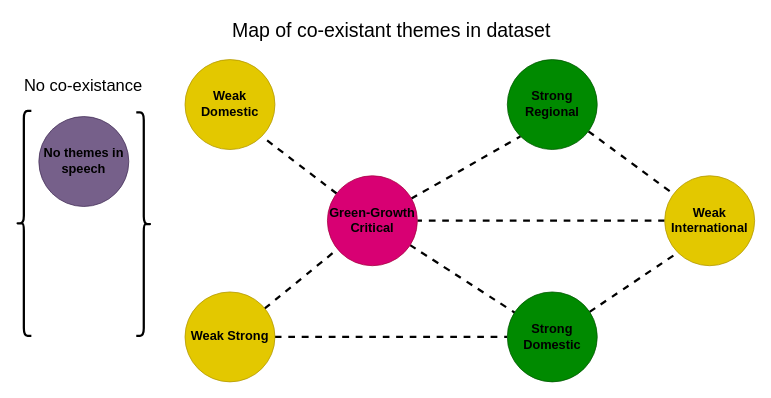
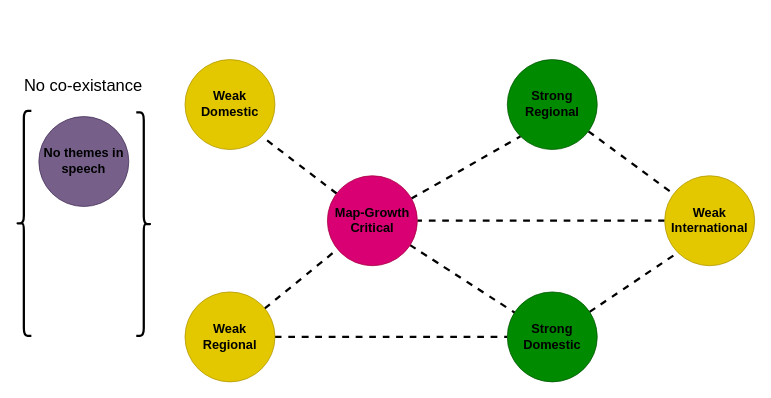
  <mxCell id="0" />
  <mxCell id="1" parent="0" />
  <mxCell id="2" style="edgeStyle=none;curved=1;html=1;entryX=0;entryY=0.5;entryDx=0;entryDy=0;dashed=1;strokeColor=#000000;strokeWidth=3;startArrow=none;startFill=0;endArrow=none;endFill=0;" parent="1" source="4" target="9" edge="1"><mxGeometry relative="1" as="geometry" /></mxCell>
  <mxCell id="3" style="edgeStyle=none;curved=1;html=1;dashed=1;strokeColor=#000000;strokeWidth=3;startArrow=none;startFill=0;endArrow=none;endFill=0;" parent="1" source="4" target="15" edge="1"><mxGeometry relative="1" as="geometry" /></mxCell>
- <mxCell id="4" value="&lt;font style=&quot;font-size: 17px;&quot; color=&quot;#000000&quot;&gt;&lt;b&gt;Weak Strong&lt;/b&gt;&lt;/font&gt;" style="ellipse;whiteSpace=wrap;html=1;fillColor=#e3c800;fontColor=#000000;strokeColor=#B09500;" parent="1" vertex="1"><mxGeometry x="246" y="389" width="120" height="120" as="geometry" /></mxCell>
+ <mxCell id="4" value="&lt;font style=&quot;font-size: 17px;&quot; color=&quot;#000000&quot;&gt;&lt;b&gt;Weak Regional&lt;/b&gt;&lt;/font&gt;" style="ellipse;whiteSpace=wrap;html=1;fillColor=#e3c800;fontColor=#000000;strokeColor=#B09500;" parent="1" vertex="1"><mxGeometry x="246" y="389" width="120" height="120" as="geometry" /></mxCell>
  <mxCell id="5" value="&lt;font style=&quot;font-size: 17px;&quot; color=&quot;#000000&quot;&gt;&lt;b&gt;Weak Domestic&lt;/b&gt;&lt;/font&gt;" style="ellipse;whiteSpace=wrap;html=1;fillColor=#e3c800;fontColor=#000000;strokeColor=#B09500;" parent="1" vertex="1"><mxGeometry x="246" y="79" width="120" height="120" as="geometry" /></mxCell>
  <mxCell id="6" style="edgeStyle=none;curved=1;html=1;dashed=1;strokeColor=#000000;strokeWidth=3;startArrow=none;startFill=0;endArrow=none;endFill=0;" parent="1" source="7" target="11" edge="1"><mxGeometry relative="1" as="geometry" /></mxCell>
  <mxCell id="7" value="&lt;font style=&quot;font-size: 17px;&quot; color=&quot;#000000&quot;&gt;&lt;b&gt;Strong Regional&lt;/b&gt;&lt;/font&gt;" style="ellipse;whiteSpace=wrap;html=1;fillColor=#008a00;fontColor=#ffffff;strokeColor=#005700;" parent="1" vertex="1"><mxGeometry x="676" y="79" width="120" height="120" as="geometry" /></mxCell>
  <mxCell id="8" style="edgeStyle=none;curved=1;html=1;entryX=0;entryY=1;entryDx=0;entryDy=0;dashed=1;strokeColor=#000000;strokeWidth=3;startArrow=none;startFill=0;endArrow=none;endFill=0;" parent="1" source="9" target="11" edge="1"><mxGeometry relative="1" as="geometry" /></mxCell>
  <mxCell id="9" value="&lt;font style=&quot;font-size: 17px;&quot; color=&quot;#000000&quot;&gt;&lt;b&gt;Strong Domestic&lt;/b&gt;&lt;/font&gt;" style="ellipse;whiteSpace=wrap;html=1;fillColor=#008a00;fontColor=#ffffff;strokeColor=#005700;" parent="1" vertex="1"><mxGeometry x="676" y="389" width="120" height="120" as="geometry" /></mxCell>
  <mxCell id="10" style="edgeStyle=none;curved=1;html=1;entryX=1;entryY=0.5;entryDx=0;entryDy=0;dashed=1;strokeColor=#000000;strokeWidth=3;startArrow=none;startFill=0;endArrow=none;endFill=0;" parent="1" source="11" target="15" edge="1"><mxGeometry relative="1" as="geometry" /></mxCell>
  <mxCell id="11" value="&lt;font style=&quot;font-size: 17px;&quot;&gt;&lt;b&gt;Weak International&lt;/b&gt;&lt;/font&gt;" style="ellipse;whiteSpace=wrap;html=1;fillColor=#e3c800;fontColor=#000000;strokeColor=#B09500;" parent="1" vertex="1"><mxGeometry x="886" y="234" width="120" height="120" as="geometry" /></mxCell>
  <mxCell id="12" style="edgeStyle=none;curved=1;html=1;entryX=0;entryY=1;entryDx=0;entryDy=0;dashed=1;strokeColor=#000000;strokeWidth=3;startArrow=none;startFill=0;endArrow=none;endFill=0;" parent="1" source="15" target="7" edge="1"><mxGeometry relative="1" as="geometry" /></mxCell>
  <mxCell id="13" style="edgeStyle=none;curved=1;html=1;entryX=1;entryY=1;entryDx=0;entryDy=0;dashed=1;strokeColor=#000000;strokeWidth=3;startArrow=none;startFill=0;endArrow=none;endFill=0;" parent="1" source="15" target="5" edge="1"><mxGeometry relative="1" as="geometry" /></mxCell>
  <mxCell id="14" style="edgeStyle=none;curved=1;html=1;dashed=1;strokeColor=#000000;strokeWidth=3;startArrow=none;startFill=0;endArrow=none;endFill=0;" parent="1" source="15" target="9" edge="1"><mxGeometry relative="1" as="geometry" /></mxCell>
- <mxCell id="15" value="&lt;font style=&quot;font-size: 17px;&quot; color=&quot;#000000&quot;&gt;&lt;b&gt;Green-Growth&lt;br&gt;Critical&lt;br&gt;&lt;/b&gt;&lt;/font&gt;" style="ellipse;whiteSpace=wrap;html=1;fillColor=#d80073;strokeColor=#A50040;fontColor=#ffffff;" parent="1" vertex="1"><mxGeometry x="436" y="234" width="120" height="120" as="geometry" /></mxCell>
+ <mxCell id="15" value="&lt;font style=&quot;font-size: 17px;&quot; color=&quot;#000000&quot;&gt;&lt;b&gt;Map-Growth&lt;br&gt;Critical&lt;br&gt;&lt;/b&gt;&lt;/font&gt;" style="ellipse;whiteSpace=wrap;html=1;fillColor=#d80073;strokeColor=#A50040;fontColor=#ffffff;" parent="1" vertex="1"><mxGeometry x="436" y="234" width="120" height="120" as="geometry" /></mxCell>
  <mxCell id="16" value="" style="shape=curlyBracket;whiteSpace=wrap;html=1;rounded=1;labelPosition=left;verticalLabelPosition=middle;align=right;verticalAlign=middle;strokeColor=#000000;strokeWidth=3;" parent="1" vertex="1"><mxGeometry x="21" y="147.5" width="20" height="300" as="geometry" /></mxCell>
  <mxCell id="17" value="&lt;font color=&quot;#000000&quot;&gt;&lt;span style=&quot;font-size: 17px;&quot;&gt;&lt;b&gt;No themes in speech&lt;/b&gt;&lt;/span&gt;&lt;/font&gt;" style="ellipse;whiteSpace=wrap;html=1;fillColor=#76608a;strokeColor=#432D57;fontColor=#ffffff;" parent="1" vertex="1"><mxGeometry x="51" y="155" width="120" height="120" as="geometry" /></mxCell>
  <mxCell id="18" value="" style="shape=curlyBracket;whiteSpace=wrap;html=1;rounded=1;flipH=1;labelPosition=right;verticalLabelPosition=middle;align=left;verticalAlign=middle;strokeColor=#000000;strokeWidth=3;" parent="1" vertex="1"><mxGeometry x="181" y="149.5" width="20" height="298" as="geometry" /></mxCell>
- <mxCell id="19" value="&lt;span style=&quot;font-weight: normal;&quot;&gt;&lt;font style=&quot;font-size: 26px;&quot;&gt;Map of co-existant themes in dataset&lt;/font&gt;&lt;/span&gt;" style="text;html=1;align=center;verticalAlign=middle;resizable=0;points=[];autosize=1;strokeColor=none;fillColor=none;fontSize=17;fontColor=#000000;labelBackgroundColor=none;fontStyle=1" parent="1" vertex="1"><mxGeometry x="296" y="20" width="450" height="40" as="geometry" /></mxCell>
  <mxCell id="20" value="&lt;span style=&quot;font-size: 22px;&quot;&gt;No co-existance&lt;/span&gt;" style="text;html=1;align=center;verticalAlign=middle;resizable=0;points=[];autosize=1;strokeColor=none;fillColor=none;fontSize=17;fontColor=#000000;labelBackgroundColor=none;" parent="1" vertex="1"><mxGeometry x="20" y="95" width="180" height="40" as="geometry" /></mxCell>
